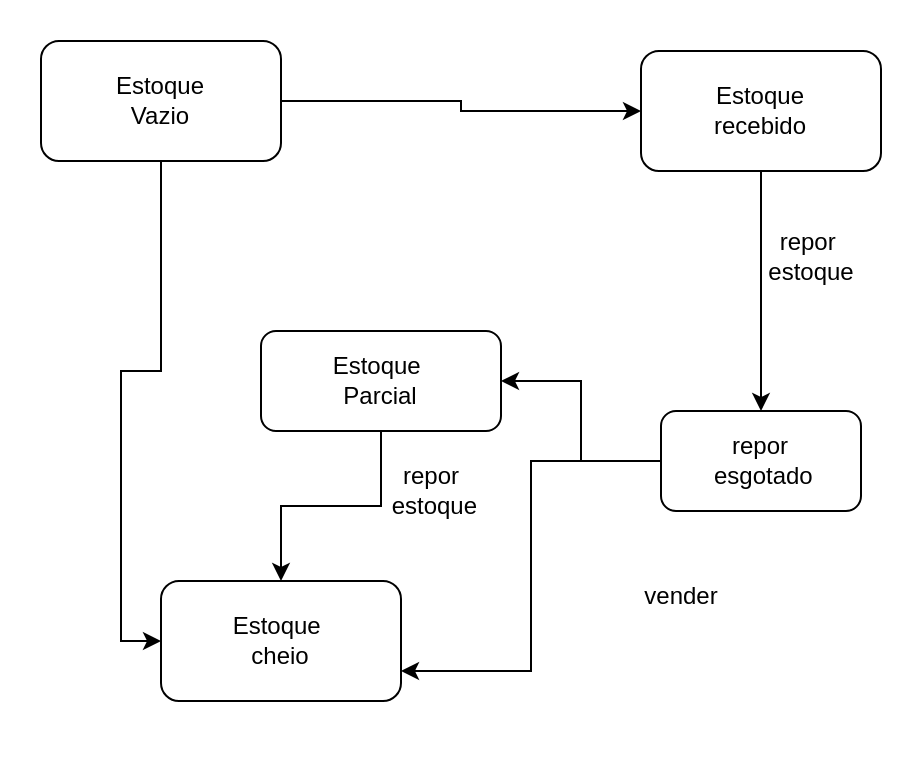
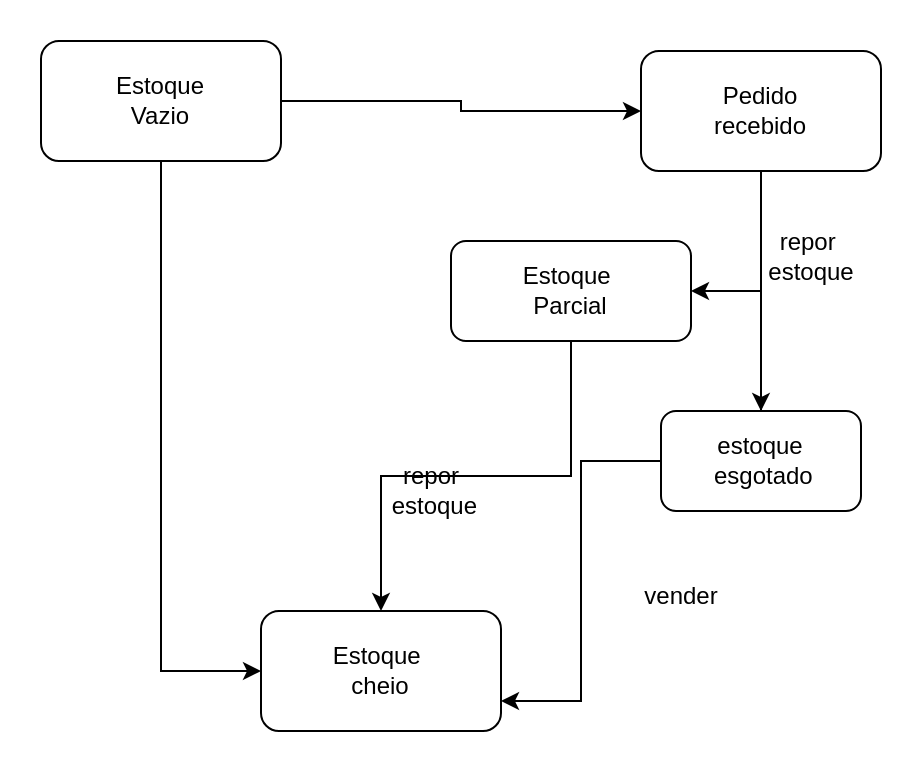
  <mxCell id="0" />
  <mxCell id="1" parent="0" />
  <mxCell id="2" style="edgeStyle=orthogonalEdgeStyle;rounded=0;orthogonalLoop=1;jettySize=auto;html=1;exitX=1;exitY=0.5;exitDx=0;exitDy=0;entryX=0;entryY=0.5;entryDx=0;entryDy=0;" edge="1" parent="1" source="4" target="6"><mxGeometry relative="1" as="geometry" /></mxCell>
  <mxCell id="3" style="edgeStyle=orthogonalEdgeStyle;rounded=0;orthogonalLoop=1;jettySize=auto;html=1;exitX=0.5;exitY=1;exitDx=0;exitDy=0;entryX=0;entryY=0.5;entryDx=0;entryDy=0;" edge="1" parent="1" source="4" target="7"><mxGeometry relative="1" as="geometry" /></mxCell>
  <mxCell id="4" value="Estoque&lt;div&gt;Vazio&lt;/div&gt;" style="rounded=1;whiteSpace=wrap;html=1;" vertex="1" parent="1"><mxGeometry x="20" y="20" width="120" height="60" as="geometry" /></mxCell>
  <mxCell id="5" style="edgeStyle=orthogonalEdgeStyle;rounded=0;orthogonalLoop=1;jettySize=auto;html=1;exitX=0.5;exitY=1;exitDx=0;exitDy=0;" edge="1" parent="1" source="6" target="13"><mxGeometry relative="1" as="geometry" /></mxCell>
- <mxCell id="6" value="Estoque&lt;div&gt;recebido&lt;/div&gt;" style="rounded=1;whiteSpace=wrap;html=1;" vertex="1" parent="1"><mxGeometry x="320" y="25" width="120" height="60" as="geometry" /></mxCell>
- <mxCell id="7" value="Estoque&amp;nbsp;&lt;div&gt;cheio&lt;/div&gt;" style="rounded=1;whiteSpace=wrap;html=1;" vertex="1" parent="1"><mxGeometry x="80" y="290" width="120" height="60" as="geometry" /></mxCell>
+ <mxCell id="6" value="Pedido&lt;div&gt;recebido&lt;/div&gt;" style="rounded=1;whiteSpace=wrap;html=1;" vertex="1" parent="1"><mxGeometry x="320" y="25" width="120" height="60" as="geometry" /></mxCell>
+ <mxCell id="7" value="Estoque&amp;nbsp;&lt;div&gt;cheio&lt;/div&gt;" style="rounded=1;whiteSpace=wrap;html=1;" vertex="1" parent="1"><mxGeometry x="130" y="305" width="120" height="60" as="geometry" /></mxCell>
  <mxCell id="8" style="edgeStyle=orthogonalEdgeStyle;rounded=0;orthogonalLoop=1;jettySize=auto;html=1;" edge="1" parent="1" source="9" target="7"><mxGeometry relative="1" as="geometry" /></mxCell>
- <mxCell id="9" value="Estoque&amp;nbsp;&lt;div&gt;Parcial&lt;/div&gt;" style="rounded=1;whiteSpace=wrap;html=1;" vertex="1" parent="1"><mxGeometry x="130" y="165" width="120" height="50" as="geometry" /></mxCell>
+ <mxCell id="9" value="Estoque&amp;nbsp;&lt;div&gt;Parcial&lt;/div&gt;" style="rounded=1;whiteSpace=wrap;html=1;" vertex="1" parent="1"><mxGeometry x="225" y="120" width="120" height="50" as="geometry" /></mxCell>
  <mxCell id="10" value="repor&lt;div&gt;&amp;nbsp;estoque&lt;/div&gt;" style="text;html=1;align=center;verticalAlign=middle;resizable=0;points=[];autosize=1;strokeColor=none;fillColor=none;" vertex="1" parent="1"><mxGeometry x="180" y="225" width="70" height="40" as="geometry" /></mxCell>
  <mxCell id="11" style="edgeStyle=orthogonalEdgeStyle;rounded=0;orthogonalLoop=1;jettySize=auto;html=1;entryX=1;entryY=0.5;entryDx=0;entryDy=0;" edge="1" parent="1" source="13" target="9"><mxGeometry relative="1" as="geometry" /></mxCell>
  <mxCell id="12" style="edgeStyle=orthogonalEdgeStyle;rounded=0;orthogonalLoop=1;jettySize=auto;html=1;entryX=1;entryY=0.75;entryDx=0;entryDy=0;" edge="1" parent="1" source="13" target="7"><mxGeometry relative="1" as="geometry" /></mxCell>
- <mxCell id="13" value="repor&lt;div&gt;&amp;nbsp;esgotado&lt;/div&gt;" style="rounded=1;whiteSpace=wrap;html=1;" vertex="1" parent="1"><mxGeometry x="330" y="205" width="100" height="50" as="geometry" /></mxCell>
+ <mxCell id="13" value="estoque&lt;div&gt;&amp;nbsp;esgotado&lt;/div&gt;" style="rounded=1;whiteSpace=wrap;html=1;" vertex="1" parent="1"><mxGeometry x="330" y="205" width="100" height="50" as="geometry" /></mxCell>
  <mxCell id="14" value="vender" style="text;html=1;align=center;verticalAlign=middle;resizable=0;points=[];autosize=1;strokeColor=none;fillColor=none;" vertex="1" parent="1"><mxGeometry x="310" y="283" width="60" height="30" as="geometry" /></mxCell>
  <mxCell id="15" value="repor&amp;nbsp;&lt;div&gt;estoque&lt;/div&gt;" style="text;html=1;align=center;verticalAlign=middle;resizable=0;points=[];autosize=1;strokeColor=none;fillColor=none;" vertex="1" parent="1"><mxGeometry x="370" y="108" width="70" height="40" as="geometry" /></mxCell>
